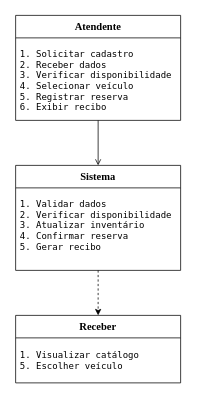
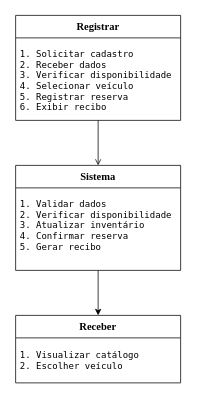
  <mxCell id="0" />
  <mxCell id="1" parent="0" />
  <mxCell id="2" style="edgeStyle=orthogonalEdgeStyle;rounded=0;orthogonalLoop=1;jettySize=auto;html=1;entryX=0.5;entryY=0;entryDx=0;entryDy=0;endArrow=open;" edge="1" parent="1" source="3" target="6"><mxGeometry relative="1" as="geometry" /></mxCell>
- <mxCell id="3" value="&lt;h3&gt;&lt;font face=&quot;Verdana&quot;&gt;Atendente&lt;/font&gt;&lt;/h3&gt;" style="swimlane;fontStyle=0;childLayout=stackLayout;horizontal=1;startSize=30;horizontalStack=0;resizeParent=1;resizeParentMax=0;resizeLast=0;collapsible=1;marginBottom=0;whiteSpace=wrap;html=1;" vertex="1" parent="1"><mxGeometry x="20" y="20" width="220" height="140" as="geometry" /></mxCell>
+ <mxCell id="3" value="&lt;h3&gt;&lt;font face=&quot;Verdana&quot;&gt;Registrar&lt;/font&gt;&lt;/h3&gt;" style="swimlane;fontStyle=0;childLayout=stackLayout;horizontal=1;startSize=30;horizontalStack=0;resizeParent=1;resizeParentMax=0;resizeLast=0;collapsible=1;marginBottom=0;whiteSpace=wrap;html=1;" vertex="1" parent="1"><mxGeometry x="20" y="20" width="220" height="140" as="geometry" /></mxCell>
  <mxCell id="4" value="&lt;pre&gt;&lt;font face=&quot;Verdana&quot;&gt;&lt;code class=&quot;!whitespace-pre hljs language-diff&quot;&gt;1. Solicitar cadastro&lt;br&gt;2. Receber dados&lt;br&gt;3. Verificar disponibilidade&lt;br&gt;4. Selecionar veículo&lt;br&gt;5. Registrar reserva  &lt;br&gt;6. Exibir recibo&lt;/code&gt;&lt;/font&gt;&lt;/pre&gt;" style="text;strokeColor=none;fillColor=none;align=left;verticalAlign=middle;spacingLeft=4;spacingRight=4;overflow=hidden;points=[[0,0.5],[1,0.5]];portConstraint=eastwest;rotatable=0;whiteSpace=wrap;html=1;" vertex="1" parent="3"><mxGeometry y="30" width="220" height="110" as="geometry" /></mxCell>
- <mxCell id="5" style="edgeStyle=orthogonalEdgeStyle;rounded=0;orthogonalLoop=1;jettySize=auto;html=1;entryX=0.5;entryY=0;entryDx=0;entryDy=0;dashed=1;" edge="1" parent="1" source="6" target="8"><mxGeometry relative="1" as="geometry" /></mxCell>
+ <mxCell id="5" style="edgeStyle=orthogonalEdgeStyle;rounded=0;orthogonalLoop=1;jettySize=auto;html=1;entryX=0.5;entryY=0;entryDx=0;entryDy=0;" edge="1" parent="1" source="6" target="8"><mxGeometry relative="1" as="geometry" /></mxCell>
  <mxCell id="6" value="&lt;h3&gt;&lt;font face=&quot;Verdana&quot;&gt;Sistema&lt;/font&gt;&lt;/h3&gt;" style="swimlane;fontStyle=0;childLayout=stackLayout;horizontal=1;startSize=30;horizontalStack=0;resizeParent=1;resizeParentMax=0;resizeLast=0;collapsible=1;marginBottom=0;whiteSpace=wrap;html=1;" vertex="1" parent="1"><mxGeometry x="20" y="220" width="220" height="140" as="geometry" /></mxCell>
  <mxCell id="7" value="&lt;pre&gt;&lt;code class=&quot;!whitespace-pre hljs language-diff&quot;&gt;1. Validar dados&lt;br/&gt;2. Verificar disponibilidade&lt;br/&gt;3. Atualizar inventário&lt;br/&gt;4. Confirmar reserva&lt;br/&gt;5. Gerar recibo&lt;br/&gt;                &lt;/code&gt;&lt;/pre&gt;" style="text;strokeColor=none;fillColor=none;align=left;verticalAlign=middle;spacingLeft=4;spacingRight=4;overflow=hidden;points=[[0,0.5],[1,0.5]];portConstraint=eastwest;rotatable=0;whiteSpace=wrap;html=1;" vertex="1" parent="6"><mxGeometry y="30" width="220" height="110" as="geometry" /></mxCell>
  <mxCell id="8" value="&lt;h3&gt;&lt;font face=&quot;Verdana&quot;&gt;Receber&lt;/font&gt;&lt;/h3&gt;" style="swimlane;fontStyle=0;childLayout=stackLayout;horizontal=1;startSize=30;horizontalStack=0;resizeParent=1;resizeParentMax=0;resizeLast=0;collapsible=1;marginBottom=0;whiteSpace=wrap;html=1;" vertex="1" parent="1"><mxGeometry x="20" y="420" width="220" height="90" as="geometry" /></mxCell>
- <mxCell id="9" value="&lt;pre&gt;&lt;code class=&quot;!whitespace-pre hljs language-diff&quot;&gt;1. Visualizar catálogo&lt;br/&gt;5. Escolher veículo                       &lt;/code&gt;&lt;/pre&gt;" style="text;strokeColor=none;fillColor=none;align=left;verticalAlign=middle;spacingLeft=4;spacingRight=4;overflow=hidden;points=[[0,0.5],[1,0.5]];portConstraint=eastwest;rotatable=0;whiteSpace=wrap;html=1;" vertex="1" parent="8"><mxGeometry y="30" width="220" height="60" as="geometry" /></mxCell>
+ <mxCell id="9" value="&lt;pre&gt;&lt;code class=&quot;!whitespace-pre hljs language-diff&quot;&gt;1. Visualizar catálogo&lt;br/&gt;2. Escolher veículo                       &lt;/code&gt;&lt;/pre&gt;" style="text;strokeColor=none;fillColor=none;align=left;verticalAlign=middle;spacingLeft=4;spacingRight=4;overflow=hidden;points=[[0,0.5],[1,0.5]];portConstraint=eastwest;rotatable=0;whiteSpace=wrap;html=1;" vertex="1" parent="8"><mxGeometry y="30" width="220" height="60" as="geometry" /></mxCell>
